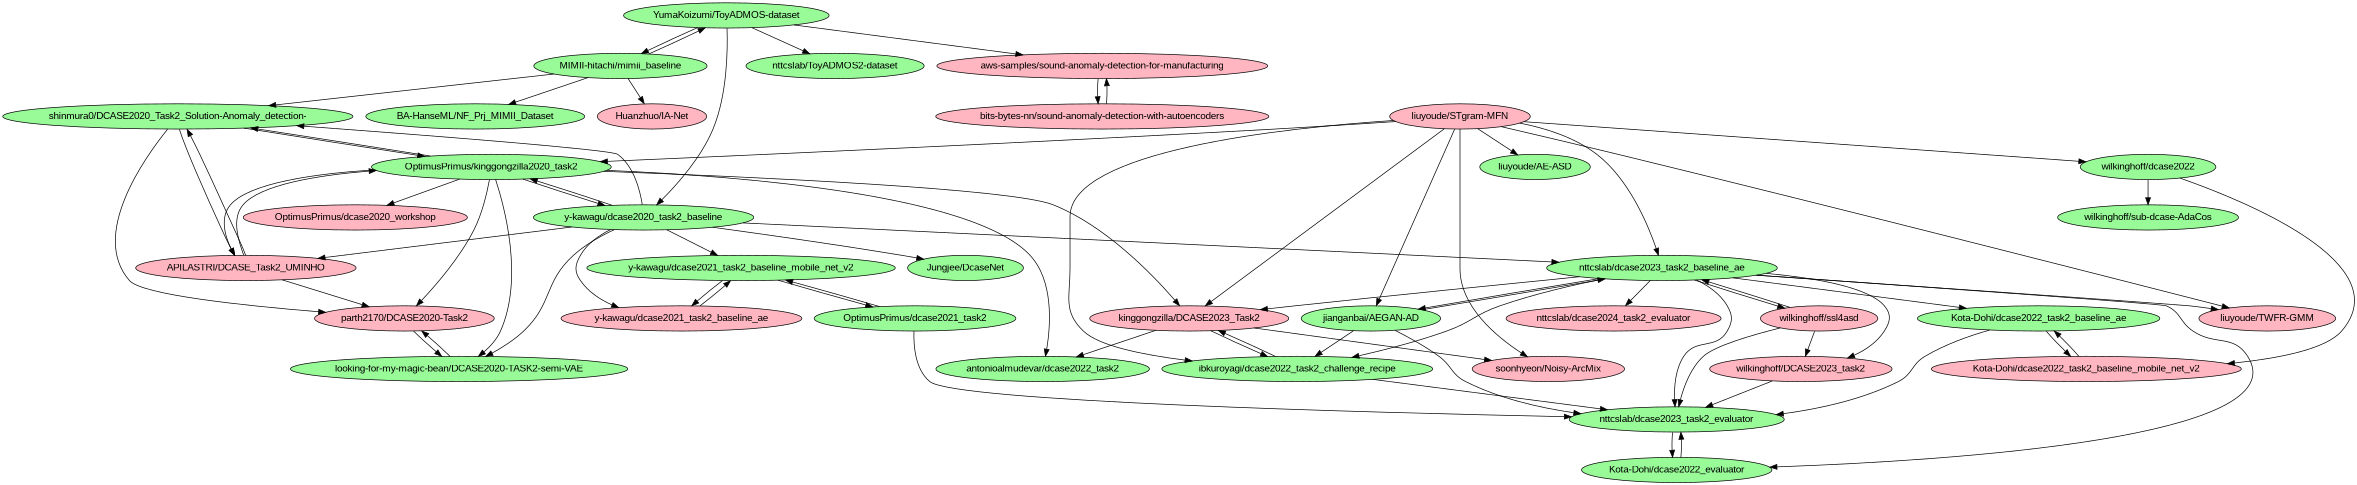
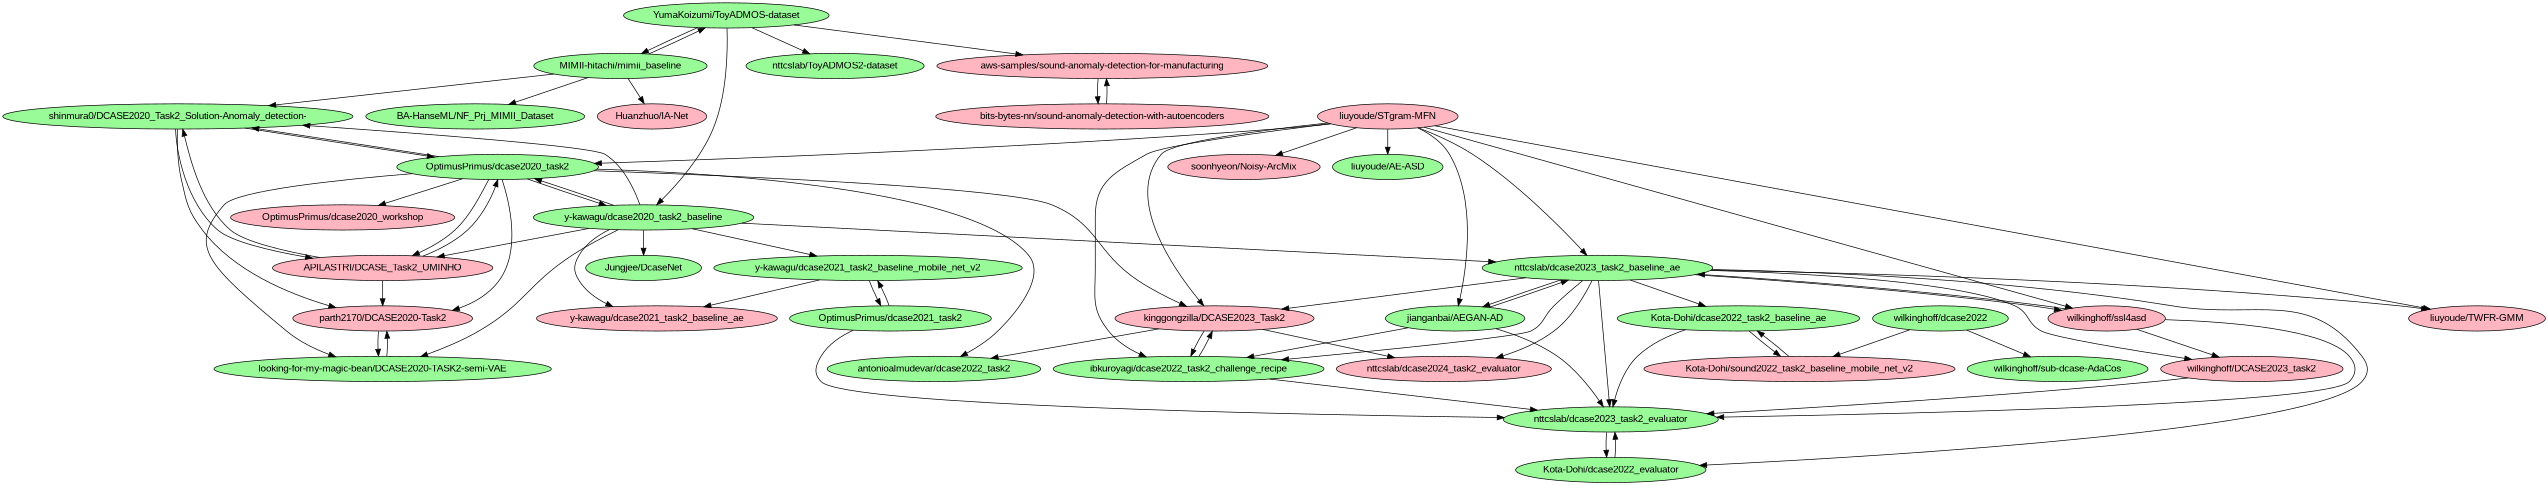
  digraph {
    fontname="Liberation Sans"
    node [fillcolor=palegreen fontname="Liberation Sans" style=filled]
    edge [fontname="Liberation Sans"]
    "YumaKoizumi/ToyADMOS-dataset" [l="-0.812,45.06"]
    "MIMII-hitachi/mimii_baseline" [l="-0.813,45.078"]
    "y-kawagu/dcase2020_task2_baseline" [l="-0.761,45.065"]
    "nttcslab/ToyADMOS2-dataset" [l="-0.825,45.046"]
    "aws-samples/sound-anomaly-detection-for-manufacturing" [fillcolor=lightpink l="-0.847,45.056"]
    "shinmura0/DCASE2020_Task2_Solution-Anomaly_detection-" [l="-0.782,45.061"]
    "BA-HanseML/NF_Prj_MIMII_Dataset" [l="-0.836,45.088"]
    "Huanzhuo/IA-Net" [fillcolor=lightpink l="-0.815,45.094"]
-   "OptimusPrimus/dcase2020_task2" [l="-0.754,45.051" label="OptimusPrimus/kinggongzilla2020_task2"]
+   "OptimusPrimus/dcase2020_task2" [l="-0.754,45.051"]
    "APILASTRI/DCASE_Task2_UMINHO" [fillcolor=lightpink l="-0.774,45.053"]
    "looking-for-my-magic-bean/DCASE2020-TASK2-semi-VAE" [l="-0.767,45.045"]
    "y-kawagu/dcase2021_task2_baseline_ae" [fillcolor=lightpink l="-0.764,45.086"]
    "nttcslab/dcase2023_task2_baseline_ae" [l="-0.707,45.071"]
    "y-kawagu/dcase2021_task2_baseline_mobile_net_v2" [l="-0.748,45.082"]
    "Jungjee/DcaseNet" [l="-0.748,45.038"]
    "bits-bytes-nn/sound-anomaly-detection-with-autoencoders" [fillcolor=lightpink l="-0.869,45.054"]
    "parth2170/DCASE2020-Task2" [fillcolor=lightpink l="-0.781,45.045"]
    "OptimusPrimus/dcase2020_workshop" [fillcolor=lightpink l="-0.764,45.031"]
    "kinggongzilla/DCASE2023_Task2" [fillcolor=lightpink l="-0.727,45.053"]
    "antonioalmudevar/dcase2022_task2" [l="-0.738,45.065"]
    "ibkuroyagi/dcase2022_task2_challenge_recipe" [l="-0.716,45.062"]
    "nttcslab/dcase2023_task2_evaluator" [l="-0.7,45.079"]
    "liuyoude/TWFR-GMM" [fillcolor=lightpink l="-0.684,45.052"]
    "jianganbai/AEGAN-AD" [l="-0.696,45.06"]
    "wilkinghoff/ssl4asd" [fillcolor=lightpink l="-0.687,45.068"]
    "Kota-Dohi/dcase2022_task2_baseline_ae" [l="-0.686,45.092"]
    "Kota-Dohi/dcase2022_evaluator" [l="-0.713,45.087"]
    "nttcslab/dcase2024_task2_evaluator" [fillcolor=lightpink l="-0.7,45.089"]
    "wilkinghoff/DCASE2023_task2" [fillcolor=lightpink l="-0.682,45.079"]
    "OptimusPrimus/dcase2021_task2" [l="-0.73,45.081"]
    "soonhyeon/Noisy-ArcMix" [fillcolor=lightpink l="-0.718,45.036"]
-   "Kota-Dohi/dcase2022_task2_baseline_mobile_net_v2" [fillcolor=lightpink l="-0.673,45.106"]
+   "Kota-Dohi/dcase2022_task2_baseline_mobile_net_v2" [fillcolor=lightpink l="-0.673,45.106" label="Kota-Dohi/sound2022_task2_baseline_mobile_net_v2"]
    "liuyoude/STgram-MFN" [fillcolor=lightpink l="-0.709,45.049"]
    "liuyoude/AE-ASD" [l="-0.693,45.033"]
    "wilkinghoff/dcase2022" [l="-0.662,45.12"]
    n36 [l="-0.652,45.131" label="wilkinghoff/sub-dcase-AdaCos"]
    "YumaKoizumi/ToyADMOS-dataset" -> "MIMII-hitachi/mimii_baseline"
    "YumaKoizumi/ToyADMOS-dataset" -> "y-kawagu/dcase2020_task2_baseline"
    "YumaKoizumi/ToyADMOS-dataset" -> "nttcslab/ToyADMOS2-dataset"
    "YumaKoizumi/ToyADMOS-dataset" -> "aws-samples/sound-anomaly-detection-for-manufacturing"
    "MIMII-hitachi/mimii_baseline" -> "YumaKoizumi/ToyADMOS-dataset"
    "MIMII-hitachi/mimii_baseline" -> "shinmura0/DCASE2020_Task2_Solution-Anomaly_detection-"
    "MIMII-hitachi/mimii_baseline" -> "BA-HanseML/NF_Prj_MIMII_Dataset"
    "MIMII-hitachi/mimii_baseline" -> "Huanzhuo/IA-Net"
    "y-kawagu/dcase2020_task2_baseline" -> "shinmura0/DCASE2020_Task2_Solution-Anomaly_detection-"
    "y-kawagu/dcase2020_task2_baseline" -> "OptimusPrimus/dcase2020_task2"
    "y-kawagu/dcase2020_task2_baseline" -> "APILASTRI/DCASE_Task2_UMINHO"
    "y-kawagu/dcase2020_task2_baseline" -> "looking-for-my-magic-bean/DCASE2020-TASK2-semi-VAE"
    "y-kawagu/dcase2020_task2_baseline" -> "y-kawagu/dcase2021_task2_baseline_ae"
    "y-kawagu/dcase2020_task2_baseline" -> "nttcslab/dcase2023_task2_baseline_ae"
    "y-kawagu/dcase2020_task2_baseline" -> "y-kawagu/dcase2021_task2_baseline_mobile_net_v2"
    "y-kawagu/dcase2020_task2_baseline" -> "Jungjee/DcaseNet"
    "aws-samples/sound-anomaly-detection-for-manufacturing" -> "bits-bytes-nn/sound-anomaly-detection-with-autoencoders"
    "shinmura0/DCASE2020_Task2_Solution-Anomaly_detection-" -> "OptimusPrimus/dcase2020_task2"
    "shinmura0/DCASE2020_Task2_Solution-Anomaly_detection-" -> "APILASTRI/DCASE_Task2_UMINHO"
    "shinmura0/DCASE2020_Task2_Solution-Anomaly_detection-" -> "parth2170/DCASE2020-Task2"
    "OptimusPrimus/dcase2020_task2" -> "y-kawagu/dcase2020_task2_baseline"
    "OptimusPrimus/dcase2020_task2" -> "shinmura0/DCASE2020_Task2_Solution-Anomaly_detection-"
    "OptimusPrimus/dcase2020_task2" -> "APILASTRI/DCASE_Task2_UMINHO"
    "OptimusPrimus/dcase2020_task2" -> "looking-for-my-magic-bean/DCASE2020-TASK2-semi-VAE"
    "OptimusPrimus/dcase2020_task2" -> "parth2170/DCASE2020-Task2"
    "OptimusPrimus/dcase2020_task2" -> "OptimusPrimus/dcase2020_workshop"
    "OptimusPrimus/dcase2020_task2" -> "kinggongzilla/DCASE2023_Task2"
    "OptimusPrimus/dcase2020_task2" -> "antonioalmudevar/dcase2022_task2"
    "APILASTRI/DCASE_Task2_UMINHO" -> "shinmura0/DCASE2020_Task2_Solution-Anomaly_detection-"
    "APILASTRI/DCASE_Task2_UMINHO" -> "OptimusPrimus/dcase2020_task2"
    "APILASTRI/DCASE_Task2_UMINHO" -> "parth2170/DCASE2020-Task2"
    "looking-for-my-magic-bean/DCASE2020-TASK2-semi-VAE" -> "parth2170/DCASE2020-Task2"
-   "y-kawagu/dcase2021_task2_baseline_ae" -> "y-kawagu/dcase2021_task2_baseline_mobile_net_v2"
    "nttcslab/dcase2023_task2_baseline_ae" -> "kinggongzilla/DCASE2023_Task2"
    "nttcslab/dcase2023_task2_baseline_ae" -> "ibkuroyagi/dcase2022_task2_challenge_recipe"
    "nttcslab/dcase2023_task2_baseline_ae" -> "nttcslab/dcase2023_task2_evaluator"
    "nttcslab/dcase2023_task2_baseline_ae" -> "liuyoude/TWFR-GMM"
    "nttcslab/dcase2023_task2_baseline_ae" -> "jianganbai/AEGAN-AD"
    "nttcslab/dcase2023_task2_baseline_ae" -> "wilkinghoff/ssl4asd"
    "nttcslab/dcase2023_task2_baseline_ae" -> "Kota-Dohi/dcase2022_task2_baseline_ae"
    "nttcslab/dcase2023_task2_baseline_ae" -> "Kota-Dohi/dcase2022_evaluator"
    "nttcslab/dcase2023_task2_baseline_ae" -> "nttcslab/dcase2024_task2_evaluator"
    "nttcslab/dcase2023_task2_baseline_ae" -> "wilkinghoff/DCASE2023_task2"
    "y-kawagu/dcase2021_task2_baseline_mobile_net_v2" -> "y-kawagu/dcase2021_task2_baseline_ae"
    "y-kawagu/dcase2021_task2_baseline_mobile_net_v2" -> "OptimusPrimus/dcase2021_task2"
    "bits-bytes-nn/sound-anomaly-detection-with-autoencoders" -> "aws-samples/sound-anomaly-detection-for-manufacturing"
    "parth2170/DCASE2020-Task2" -> "looking-for-my-magic-bean/DCASE2020-TASK2-semi-VAE"
    "kinggongzilla/DCASE2023_Task2" -> "antonioalmudevar/dcase2022_task2"
    "kinggongzilla/DCASE2023_Task2" -> "ibkuroyagi/dcase2022_task2_challenge_recipe"
-   "kinggongzilla/DCASE2023_Task2" -> "soonhyeon/Noisy-ArcMix"
+   "kinggongzilla/DCASE2023_Task2" -> "nttcslab/dcase2024_task2_evaluator"
    "ibkuroyagi/dcase2022_task2_challenge_recipe" -> "kinggongzilla/DCASE2023_Task2"
    "ibkuroyagi/dcase2022_task2_challenge_recipe" -> "nttcslab/dcase2023_task2_evaluator"
    "nttcslab/dcase2023_task2_evaluator" -> "Kota-Dohi/dcase2022_evaluator"
    "jianganbai/AEGAN-AD" -> "nttcslab/dcase2023_task2_baseline_ae"
    "jianganbai/AEGAN-AD" -> "ibkuroyagi/dcase2022_task2_challenge_recipe"
    "jianganbai/AEGAN-AD" -> "nttcslab/dcase2023_task2_evaluator"
    "wilkinghoff/ssl4asd" -> "nttcslab/dcase2023_task2_baseline_ae"
    "wilkinghoff/ssl4asd" -> "nttcslab/dcase2023_task2_evaluator"
    "wilkinghoff/ssl4asd" -> "wilkinghoff/DCASE2023_task2"
    "Kota-Dohi/dcase2022_task2_baseline_ae" -> "nttcslab/dcase2023_task2_evaluator"
    "Kota-Dohi/dcase2022_task2_baseline_ae" -> "Kota-Dohi/dcase2022_task2_baseline_mobile_net_v2"
    "Kota-Dohi/dcase2022_evaluator" -> "nttcslab/dcase2023_task2_evaluator"
    "wilkinghoff/DCASE2023_task2" -> "nttcslab/dcase2023_task2_evaluator"
    "OptimusPrimus/dcase2021_task2" -> "y-kawagu/dcase2021_task2_baseline_mobile_net_v2"
    "OptimusPrimus/dcase2021_task2" -> "nttcslab/dcase2023_task2_evaluator"
    "Kota-Dohi/dcase2022_task2_baseline_mobile_net_v2" -> "Kota-Dohi/dcase2022_task2_baseline_ae"
    "liuyoude/STgram-MFN" -> "OptimusPrimus/dcase2020_task2"
    "liuyoude/STgram-MFN" -> "nttcslab/dcase2023_task2_baseline_ae"
    "liuyoude/STgram-MFN" -> "kinggongzilla/DCASE2023_Task2"
    "liuyoude/STgram-MFN" -> "ibkuroyagi/dcase2022_task2_challenge_recipe"
    "liuyoude/STgram-MFN" -> "liuyoude/TWFR-GMM"
    "liuyoude/STgram-MFN" -> "jianganbai/AEGAN-AD"
-   "liuyoude/STgram-MFN" -> "wilkinghoff/dcase2022"
+   "liuyoude/STgram-MFN" -> "wilkinghoff/ssl4asd"
    "liuyoude/STgram-MFN" -> "soonhyeon/Noisy-ArcMix"
    "liuyoude/STgram-MFN" -> "liuyoude/AE-ASD"
    "wilkinghoff/dcase2022" -> "Kota-Dohi/dcase2022_task2_baseline_mobile_net_v2"
    "wilkinghoff/dcase2022" -> n36
  }
